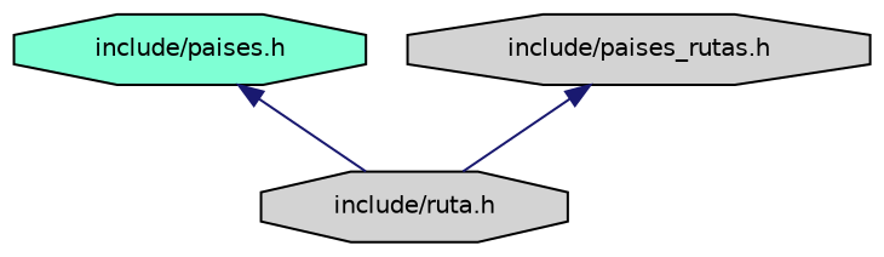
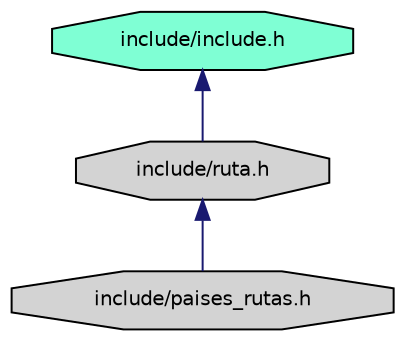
  digraph {
    node [color=black fillcolor=lightgrey fontname=Helvetica fontsize=10 shape=octagon style=filled]
    edge [color=midnightblue dir=back fontname=Helvetica fontsize=10 labelfontname=Helvetica labelfontsize=10 style=solid]
-   n1 [fillcolor=aquamarine fontcolor=black height=0.2 label="include/paises.h" width=0.4]
+   n1 [fillcolor=aquamarine fontcolor=black height=0.2 label="include/include.h" width=0.4]
    n2 [height=0.2 label="include/ruta.h" width=0.4]
    n3 [height=0.2 label="include/paises_rutas.h" width=0.4]
    n1 -> n2
-   n3 -> n2
+   n2 -> n3
  }
